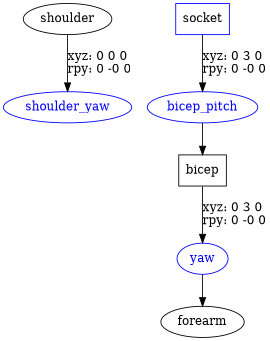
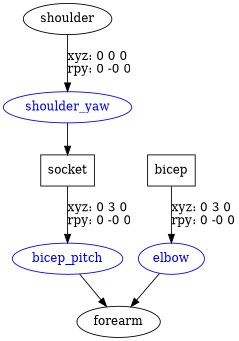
  digraph {
    node [shape=ellipse]
    n1 [label=shoulder]
    shoulder_yaw [color=blue fontcolor=blue]
-   n3 [label=socket shape=box color=blue]
+   n3 [label=socket shape=box]
    n4 [color=blue fontcolor=blue label=bicep_pitch]
    n5 [label=bicep shape=box]
-   elbow [color=blue fontcolor=blue label=yaw]
+   elbow [color=blue fontcolor=blue]
    n7 [label=forearm]
    n1 -> shoulder_yaw [label="xyz: 0 0 0 \nrpy: 0 -0 0"]
+   shoulder_yaw -> n3
    n3 -> n4 [label="xyz: 0 3 0 \nrpy: 0 -0 0"]
-   n4 -> n5
+   n4 -> n7
    n5 -> elbow [label="xyz: 0 3 0 \nrpy: 0 -0 0"]
    elbow -> n7
  }
